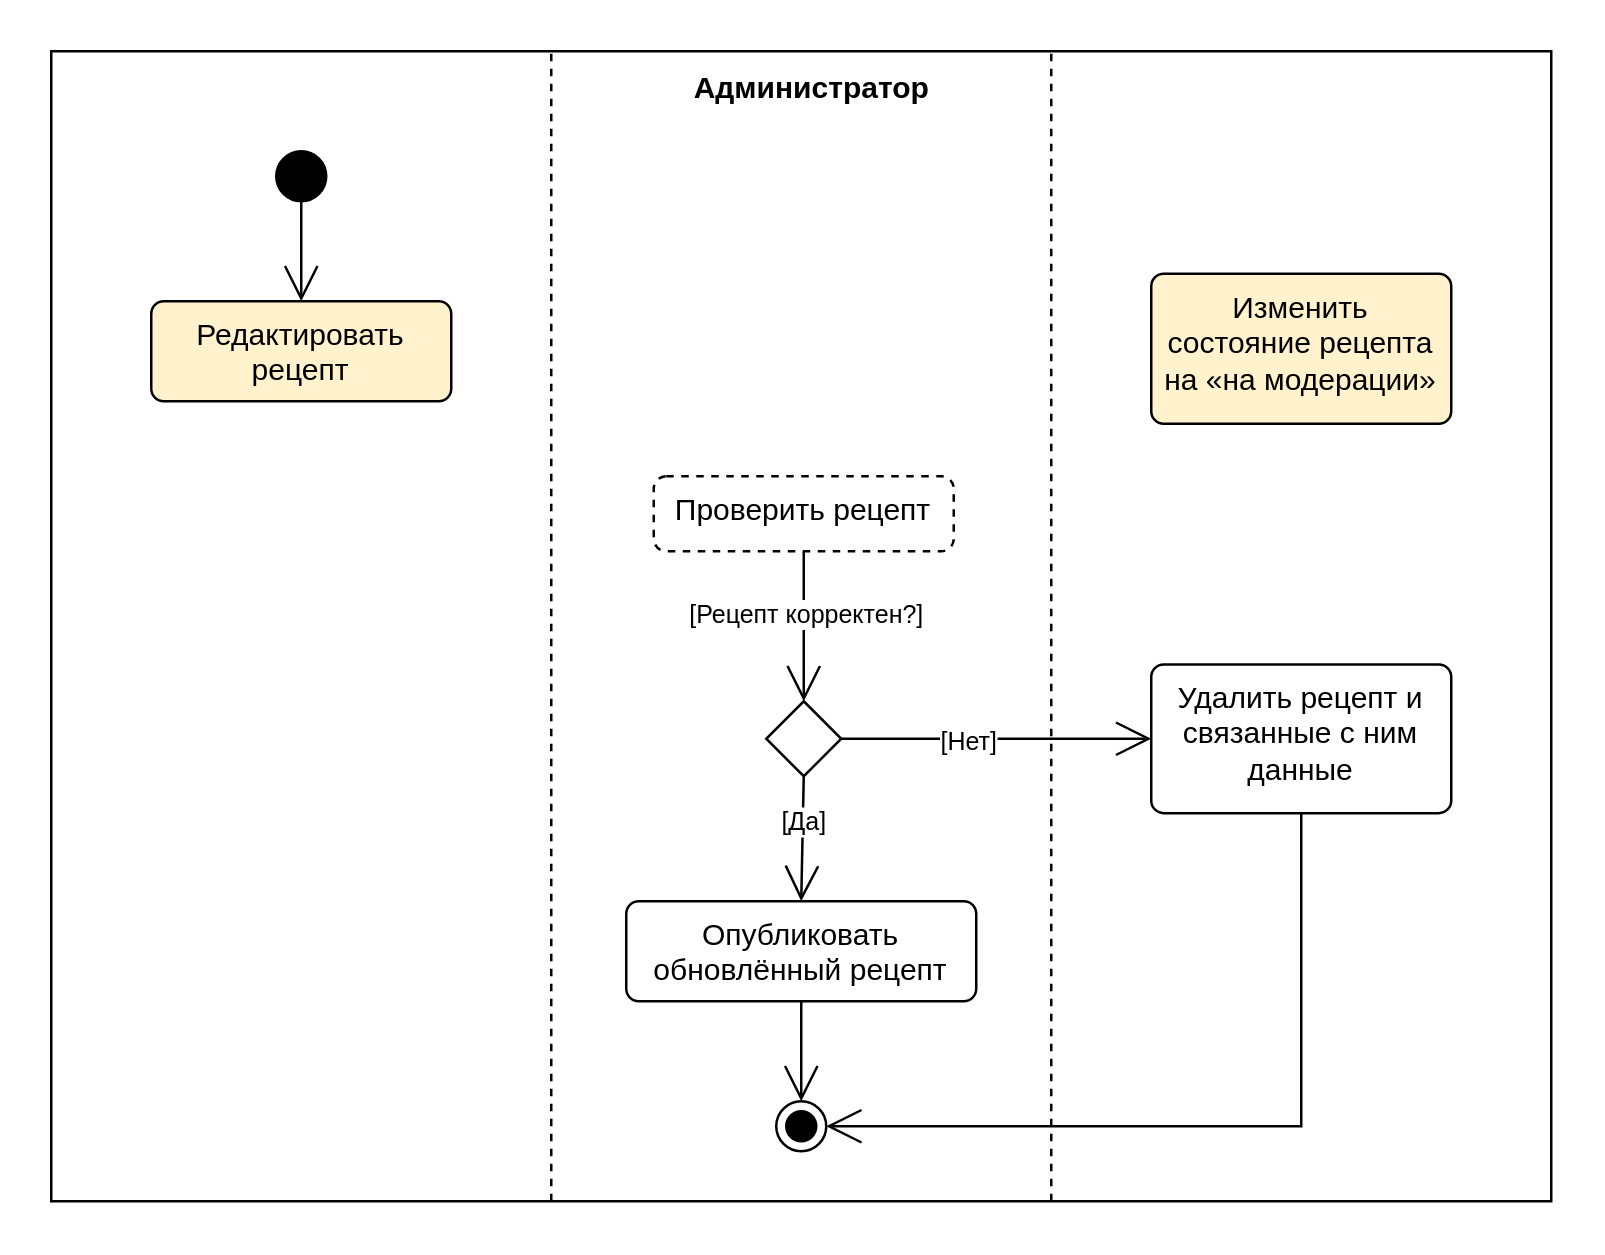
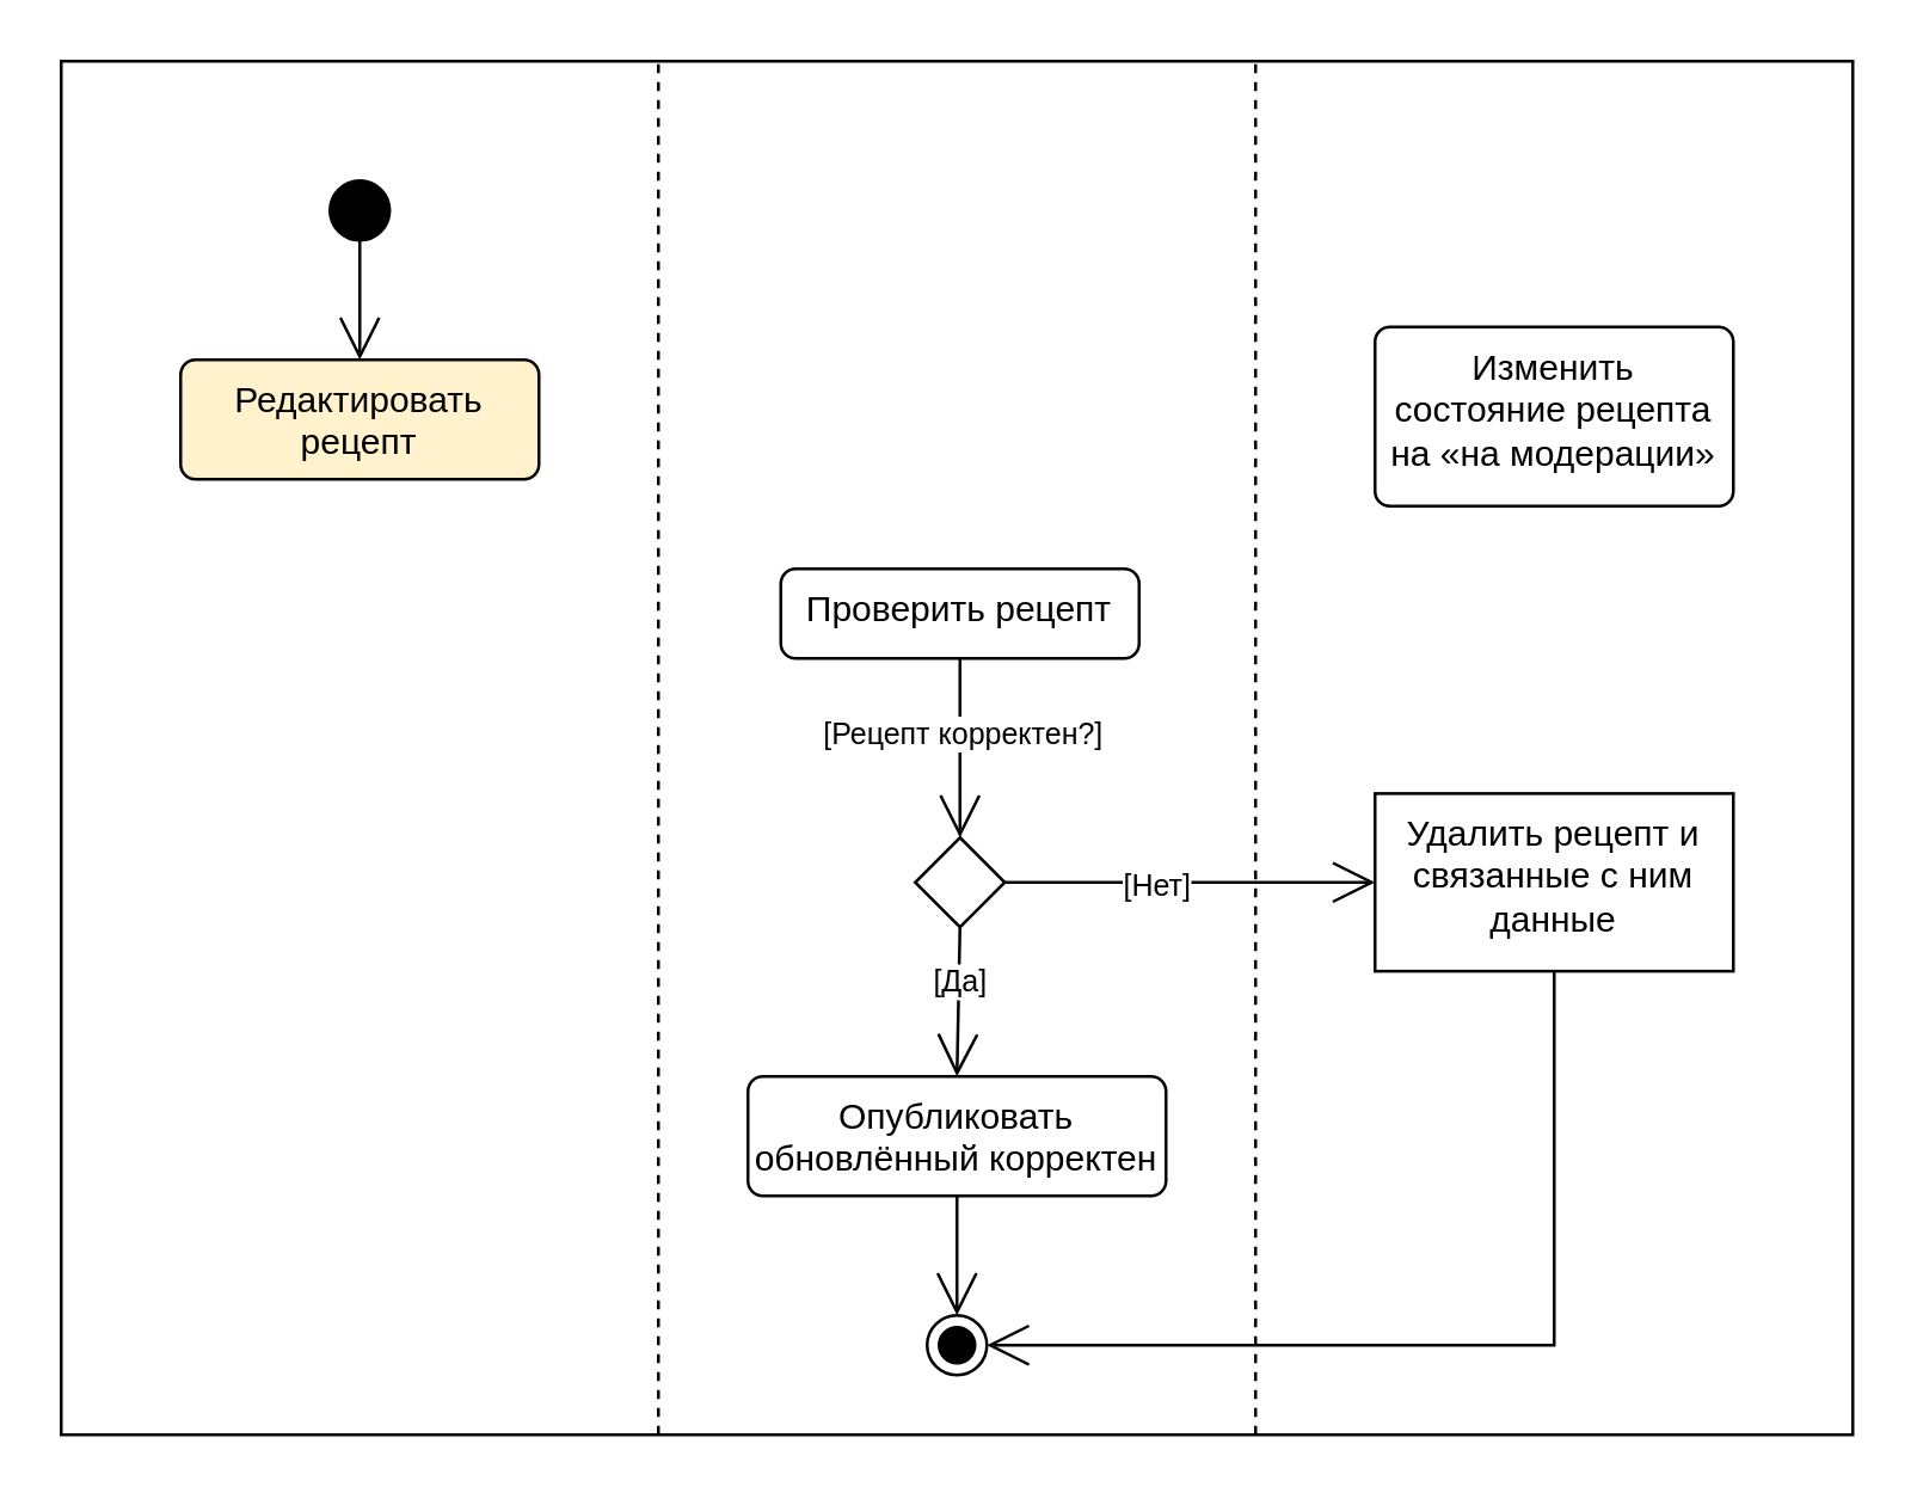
  <mxCell id="0" />
  <mxCell id="1" parent="0" />
  <mxCell id="2" value="" style="rounded=0;whiteSpace=wrap;html=1;movable=0;resizable=0;rotatable=0;deletable=0;editable=0;locked=1;connectable=0;" vertex="1" parent="1"><mxGeometry width="600" height="460" as="geometry" x="20" y="20" /></mxCell>
- <mxCell id="3" value="Администратор" style="text;html=1;align=center;verticalAlign=middle;resizable=0;points=[];autosize=1;strokeColor=none;fillColor=none;fontStyle=1" vertex="1" parent="1"><mxGeometry x="268.5" width="110" height="30" as="geometry" y="20" /></mxCell>
  <mxCell id="4" value="" style="endArrow=none;dashed=1;html=1;rounded=0;entryX=0.5;entryY=0;entryDx=0;entryDy=0;" edge="1" parent="1"><mxGeometry width="50" height="50" relative="1" as="geometry"><mxPoint x="220" y="480" as="sourcePoint" /><mxPoint x="220" as="targetPoint" y="20" /></mxGeometry></mxCell>
  <mxCell id="5" value="" style="ellipse;fillColor=strokeColor;html=1;" vertex="1" parent="1"><mxGeometry x="110" y="60" width="20" height="20" as="geometry" /></mxCell>
  <mxCell id="6" value="" style="endArrow=open;endFill=1;endSize=12;html=1;rounded=0;entryX=0.5;entryY=0;entryDx=0;entryDy=0;" edge="1" parent="1" source="5" target="7"><mxGeometry width="160" relative="1" as="geometry"><mxPoint x="140" y="90" as="sourcePoint" /><mxPoint x="120" y="120" as="targetPoint" /></mxGeometry></mxCell>
  <mxCell id="7" value="Редактировать рецепт" style="html=1;align=center;verticalAlign=top;rounded=1;absoluteArcSize=1;arcSize=10;dashed=0;whiteSpace=wrap;fillColor=#fff2cc;" vertex="1" parent="1"><mxGeometry x="60" y="120" width="120" height="40" as="geometry" /></mxCell>
- <mxCell id="8" value="Проверить рецепт" style="html=1;align=center;verticalAlign=top;rounded=1;absoluteArcSize=1;arcSize=10;dashed=1;whiteSpace=wrap;" vertex="1" parent="1"><mxGeometry x="261" y="190" width="120" height="30" as="geometry" /></mxCell>
+ <mxCell id="8" value="Проверить рецепт" style="html=1;align=center;verticalAlign=top;rounded=1;absoluteArcSize=1;arcSize=10;dashed=0;whiteSpace=wrap;" vertex="1" parent="1"><mxGeometry x="261" y="190" width="120" height="30" as="geometry" /></mxCell>
  <mxCell id="9" value="" style="rhombus;" vertex="1" parent="1"><mxGeometry x="306" y="280" width="30" height="30" as="geometry" /></mxCell>
  <mxCell id="10" value="" style="endArrow=open;endFill=1;endSize=12;html=1;rounded=0;exitX=0.5;exitY=1;exitDx=0;exitDy=0;entryX=0.5;entryY=0;entryDx=0;entryDy=0;" edge="1" parent="1" source="8" target="9"><mxGeometry width="160" relative="1" as="geometry"><mxPoint x="117" y="235" as="sourcePoint" /><mxPoint x="271" y="235" as="targetPoint" /></mxGeometry></mxCell>
  <mxCell id="11" value="[Рецепт корректен?]" style="edgeLabel;html=1;align=center;verticalAlign=middle;resizable=0;points=[];fontSize=10;" vertex="1" connectable="0" parent="10"><mxGeometry x="0.218" y="2" relative="1" as="geometry"><mxPoint x="-2" y="-13" as="offset" /></mxGeometry></mxCell>
  <mxCell id="12" value="" style="endArrow=open;endFill=1;endSize=12;html=1;rounded=0;exitX=0.5;exitY=1;exitDx=0;exitDy=0;entryX=0.5;entryY=0;entryDx=0;entryDy=0;" edge="1" parent="1" source="9" target="14"><mxGeometry width="160" relative="1" as="geometry"><mxPoint x="331" y="250" as="sourcePoint" /><mxPoint x="321" y="390" as="targetPoint" /></mxGeometry></mxCell>
  <mxCell id="13" value="[Да]" style="edgeLabel;html=1;align=center;verticalAlign=middle;resizable=0;points=[];fontSize=10;" vertex="1" connectable="0" parent="12"><mxGeometry x="0.218" y="2" relative="1" as="geometry"><mxPoint x="-2" y="-13" as="offset" /></mxGeometry></mxCell>
- <mxCell id="14" value="Опубликовать обновлённый рецепт" style="html=1;align=center;verticalAlign=top;rounded=1;absoluteArcSize=1;arcSize=10;dashed=0;whiteSpace=wrap;" vertex="1" parent="1"><mxGeometry x="250" y="360" width="140" height="40" as="geometry" /></mxCell>
+ <mxCell id="14" value="Опубликовать обновлённый корректен" style="html=1;align=center;verticalAlign=top;rounded=1;absoluteArcSize=1;arcSize=10;dashed=0;whiteSpace=wrap;" vertex="1" parent="1"><mxGeometry x="250" y="360" width="140" height="40" as="geometry" /></mxCell>
  <mxCell id="15" value="" style="endArrow=none;dashed=1;html=1;rounded=0;entryX=0.5;entryY=0;entryDx=0;entryDy=0;" edge="1" parent="1"><mxGeometry width="50" height="50" relative="1" as="geometry"><mxPoint x="420" y="480" as="sourcePoint" /><mxPoint x="420" as="targetPoint" y="20" /></mxGeometry></mxCell>
- <mxCell id="16" value="&lt;div&gt;Изменить&lt;/div&gt;&lt;div&gt;состояние рецепта на «на модерации»&lt;/div&gt;" style="html=1;align=center;verticalAlign=top;rounded=1;absoluteArcSize=1;arcSize=10;dashed=0;whiteSpace=wrap;fillColor=#fff2cc;" vertex="1" parent="1"><mxGeometry x="460" y="109" width="120" height="60" as="geometry" /></mxCell>
- <mxCell id="17" value="Удалить рецепт и связанные с ним данные" style="html=1;align=center;verticalAlign=top;rounded=1;absoluteArcSize=1;arcSize=10;dashed=0;whiteSpace=wrap;" vertex="1" parent="1"><mxGeometry x="460" y="265.25" width="120" height="59.5" as="geometry" /></mxCell>
+ <mxCell id="16" value="&lt;div&gt;Изменить&lt;/div&gt;&lt;div&gt;состояние рецепта на «на модерации»&lt;/div&gt;" style="html=1;align=center;verticalAlign=top;rounded=1;absoluteArcSize=1;arcSize=10;dashed=0;whiteSpace=wrap;" vertex="1" parent="1"><mxGeometry x="460" y="109" width="120" height="60" as="geometry" /></mxCell>
+ <mxCell id="17" value="Удалить рецепт и связанные с ним данные" style="html=1;align=center;verticalAlign=top;absoluteArcSize=1;arcSize=10;dashed=0;whiteSpace=wrap;rounded=0;" vertex="1" parent="1"><mxGeometry x="460" y="265.25" width="120" height="59.5" as="geometry" /></mxCell>
  <mxCell id="18" value="" style="endArrow=open;endFill=1;endSize=12;html=1;rounded=0;exitX=1;exitY=0.5;exitDx=0;exitDy=0;" edge="1" parent="1" source="9" target="17"><mxGeometry width="160" relative="1" as="geometry"><mxPoint x="331.5" y="350" as="sourcePoint" /><mxPoint x="331" y="400" as="targetPoint" /></mxGeometry></mxCell>
  <mxCell id="19" value="[Нет]" style="edgeLabel;html=1;align=center;verticalAlign=middle;resizable=0;points=[];fontSize=10;" vertex="1" connectable="0" parent="18"><mxGeometry x="0.218" y="2" relative="1" as="geometry"><mxPoint x="-26" y="2" as="offset" /></mxGeometry></mxCell>
  <mxCell id="20" value="" style="ellipse;html=1;shape=endState;fillColor=strokeColor;" vertex="1" parent="1"><mxGeometry x="310" y="440" width="20" height="20" as="geometry" /></mxCell>
  <mxCell id="21" value="" style="endArrow=open;endFill=1;endSize=12;html=1;rounded=0;exitX=0.5;exitY=1;exitDx=0;exitDy=0;entryX=1;entryY=0.5;entryDx=0;entryDy=0;" edge="1" parent="1" source="17" target="20"><mxGeometry width="160" relative="1" as="geometry"><mxPoint x="330.5" y="440" as="sourcePoint" /><mxPoint x="319.5" y="490" as="targetPoint" /><Array as="points"><mxPoint x="520" y="450" /></Array></mxGeometry></mxCell>
  <mxCell id="22" value="" style="endArrow=open;endFill=1;endSize=12;html=1;rounded=0;entryX=0.5;entryY=0;entryDx=0;entryDy=0;exitX=0.5;exitY=1;exitDx=0;exitDy=0;" edge="1" parent="1" source="14" target="20"><mxGeometry width="160" relative="1" as="geometry"><mxPoint x="130" y="90" as="sourcePoint" /><mxPoint x="130" y="130" as="targetPoint" /></mxGeometry></mxCell>
